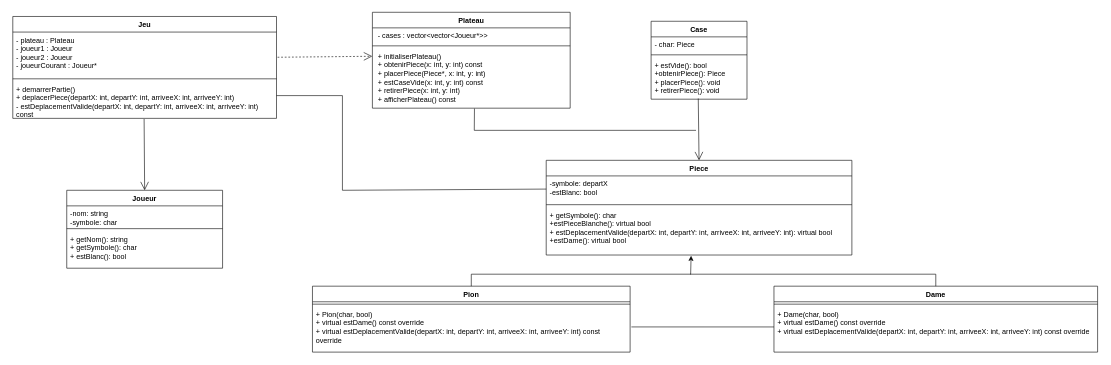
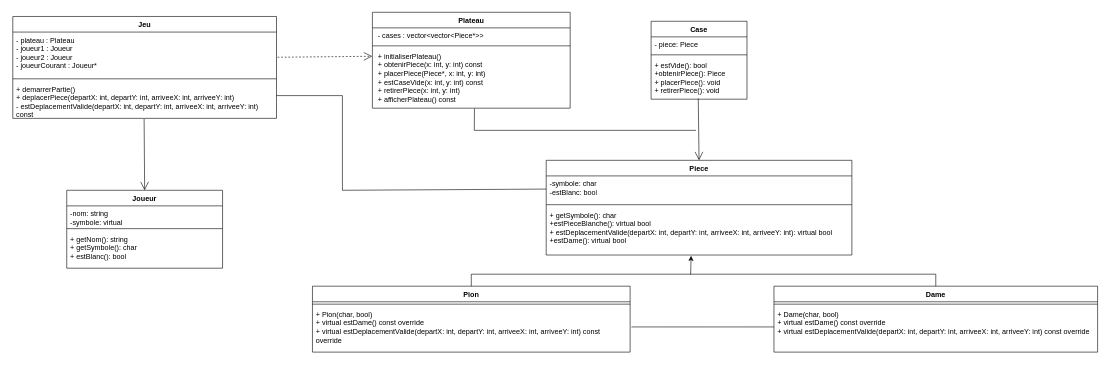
  <mxCell id="0" />
  <mxCell id="1" parent="0" />
  <mxCell id="2" value="Jeu" style="swimlane;fontStyle=1;align=center;verticalAlign=top;childLayout=stackLayout;horizontal=1;startSize=26;horizontalStack=0;resizeParent=1;resizeParentMax=0;resizeLast=0;collapsible=1;marginBottom=0;whiteSpace=wrap;html=1;" parent="1" vertex="1"><mxGeometry x="20" y="27" width="440" height="170" as="geometry" /></mxCell>
  <mxCell id="3" value="- plateau : Plateau&amp;nbsp;&amp;nbsp;&amp;nbsp;&amp;nbsp;&amp;nbsp;&amp;nbsp;&amp;nbsp;&amp;nbsp;&amp;nbsp;&amp;nbsp;&amp;nbsp;&amp;nbsp;&amp;nbsp;&amp;nbsp;&amp;nbsp;&amp;nbsp;&amp;nbsp;&amp;nbsp;&amp;nbsp; &lt;br&gt;- joueur1 : Joueur&amp;nbsp;&amp;nbsp;&amp;nbsp;&amp;nbsp;&amp;nbsp;&amp;nbsp;&amp;nbsp;&amp;nbsp;&amp;nbsp;&amp;nbsp;&amp;nbsp;&amp;nbsp;&amp;nbsp;&amp;nbsp;&amp;nbsp;&amp;nbsp;&amp;nbsp;&amp;nbsp;&amp;nbsp;&amp;nbsp; &lt;br&gt;- joueur2 : Joueur&amp;nbsp;&amp;nbsp;&amp;nbsp;&amp;nbsp;&amp;nbsp;&amp;nbsp;&amp;nbsp;&amp;nbsp;&amp;nbsp;&amp;nbsp;&amp;nbsp;&amp;nbsp;&amp;nbsp;&amp;nbsp;&amp;nbsp;&amp;nbsp;&amp;nbsp;&amp;nbsp;&amp;nbsp;&amp;nbsp; &lt;br&gt;- joueurCourant : Joueur*&amp;nbsp; " style="text;strokeColor=none;fillColor=none;align=left;verticalAlign=top;spacingLeft=4;spacingRight=4;overflow=hidden;rotatable=0;points=[[0,0.5],[1,0.5]];portConstraint=eastwest;whiteSpace=wrap;html=1;" parent="2" vertex="1"><mxGeometry y="26" width="440" height="74" as="geometry" /></mxCell>
  <mxCell id="4" value="" style="line;strokeWidth=1;fillColor=none;align=left;verticalAlign=middle;spacingTop=-1;spacingLeft=3;spacingRight=3;rotatable=0;labelPosition=right;points=[];portConstraint=eastwest;strokeColor=inherit;" parent="2" vertex="1"><mxGeometry y="100" width="440" height="8" as="geometry" /></mxCell>
  <mxCell id="5" value="+ demarrerPartie()&amp;nbsp;&amp;nbsp;&amp;nbsp;&amp;nbsp;&amp;nbsp;&amp;nbsp;&amp;nbsp;&amp;nbsp;&amp;nbsp;&amp;nbsp;&amp;nbsp;&amp;nbsp;&amp;nbsp;&amp;nbsp;&amp;nbsp;&amp;nbsp;&amp;nbsp;&amp;nbsp;&amp;nbsp;&amp;nbsp; &lt;br&gt;+ deplacerPiece(departX: int, departY: int, arriveeX: int, arriveeY: int)&amp;nbsp;&amp;nbsp;&amp;nbsp; &lt;br&gt;- estDeplacementValide(departX: int, departY: int, arriveeX: int, arriveeY: int) const " style="text;strokeColor=none;fillColor=none;align=left;verticalAlign=top;spacingLeft=4;spacingRight=4;overflow=hidden;rotatable=0;points=[[0,0.5],[1,0.5]];portConstraint=eastwest;whiteSpace=wrap;html=1;" parent="2" vertex="1"><mxGeometry y="108" width="440" height="62" as="geometry" /></mxCell>
  <mxCell id="6" value="Plateau" style="swimlane;fontStyle=1;align=center;verticalAlign=top;childLayout=stackLayout;horizontal=1;startSize=26;horizontalStack=0;resizeParent=1;resizeParentMax=0;resizeLast=0;collapsible=1;marginBottom=0;whiteSpace=wrap;html=1;" parent="1" vertex="1"><mxGeometry x="620" y="20" width="330" height="160" as="geometry" /></mxCell>
- <mxCell id="7" value="&amp;nbsp;- cases : vector&amp;lt;vector&amp;lt;Joueur*&amp;gt;&amp;gt;" style="text;strokeColor=none;fillColor=none;align=left;verticalAlign=top;spacingLeft=4;spacingRight=4;overflow=hidden;rotatable=0;points=[[0,0.5],[1,0.5]];portConstraint=eastwest;whiteSpace=wrap;html=1;" parent="6" vertex="1"><mxGeometry y="26" width="330" height="26" as="geometry" /></mxCell>
+ <mxCell id="7" value="&amp;nbsp;- cases : vector&amp;lt;vector&amp;lt;Piece*&amp;gt;&amp;gt;" style="text;strokeColor=none;fillColor=none;align=left;verticalAlign=top;spacingLeft=4;spacingRight=4;overflow=hidden;rotatable=0;points=[[0,0.5],[1,0.5]];portConstraint=eastwest;whiteSpace=wrap;html=1;" parent="6" vertex="1"><mxGeometry y="26" width="330" height="26" as="geometry" /></mxCell>
  <mxCell id="8" value="" style="line;strokeWidth=1;fillColor=none;align=left;verticalAlign=middle;spacingTop=-1;spacingLeft=3;spacingRight=3;rotatable=0;labelPosition=right;points=[];portConstraint=eastwest;strokeColor=inherit;" parent="6" vertex="1"><mxGeometry y="52" width="330" height="8" as="geometry" /></mxCell>
  <mxCell id="9" value="&amp;nbsp;+ initialiserPlateau()&amp;nbsp;&amp;nbsp;&amp;nbsp;&amp;nbsp;&amp;nbsp;&amp;nbsp;&amp;nbsp;&amp;nbsp;&amp;nbsp;&amp;nbsp;&amp;nbsp;&amp;nbsp;&amp;nbsp;&amp;nbsp;&amp;nbsp;&amp;nbsp; &lt;br&gt;&amp;nbsp;+ obtenirPiece(x: int, y: int) const&amp;nbsp;&amp;nbsp;&amp;nbsp;&amp;nbsp;&amp;nbsp;&amp;nbsp;&amp;nbsp;&amp;nbsp; &lt;br&gt;&amp;nbsp;+ placerPiece(Piece*,&amp;nbsp;x: int, y: int)&amp;nbsp;&amp;nbsp;&amp;nbsp;&amp;nbsp;&amp;nbsp;&amp;nbsp;&amp;nbsp; &lt;br&gt;&amp;nbsp;+ estCaseVide(x: int, y: int) const&amp;nbsp;&amp;nbsp;&amp;nbsp;&amp;nbsp;&amp;nbsp;&amp;nbsp;&amp;nbsp;&amp;nbsp;&amp;nbsp; &lt;br&gt;&amp;nbsp;+ retirerPiece(x: int, y: int)&amp;nbsp;&amp;nbsp;&amp;nbsp;&amp;nbsp;&amp;nbsp;&amp;nbsp;&amp;nbsp;&amp;nbsp;&amp;nbsp;&amp;nbsp;&amp;nbsp;&amp;nbsp;&amp;nbsp;&amp;nbsp; &lt;br&gt;&amp;nbsp;+ afficherPlateau() const " style="text;strokeColor=none;fillColor=none;align=left;verticalAlign=top;spacingLeft=4;spacingRight=4;overflow=hidden;rotatable=0;points=[[0,0.5],[1,0.5]];portConstraint=eastwest;whiteSpace=wrap;html=1;" parent="6" vertex="1"><mxGeometry y="60" width="330" height="100" as="geometry" /></mxCell>
  <mxCell id="10" value="Piece" style="swimlane;fontStyle=1;align=center;verticalAlign=top;childLayout=stackLayout;horizontal=1;startSize=26;horizontalStack=0;resizeParent=1;resizeParentMax=0;resizeLast=0;collapsible=1;marginBottom=0;whiteSpace=wrap;html=1;" parent="1" vertex="1"><mxGeometry x="910" y="267" width="510" height="158" as="geometry" /></mxCell>
- <mxCell id="11" value="&lt;div&gt;-symbole: departX&lt;/div&gt;&lt;div&gt;-estBlanc: bool&lt;br&gt;&lt;/div&gt;" style="text;strokeColor=none;fillColor=none;align=left;verticalAlign=top;spacingLeft=4;spacingRight=4;overflow=hidden;rotatable=0;points=[[0,0.5],[1,0.5]];portConstraint=eastwest;whiteSpace=wrap;html=1;" parent="10" vertex="1"><mxGeometry y="26" width="510" height="44" as="geometry" /></mxCell>
+ <mxCell id="11" value="&lt;div&gt;-symbole: char&lt;/div&gt;&lt;div&gt;-estBlanc: bool&lt;br&gt;&lt;/div&gt;" style="text;strokeColor=none;fillColor=none;align=left;verticalAlign=top;spacingLeft=4;spacingRight=4;overflow=hidden;rotatable=0;points=[[0,0.5],[1,0.5]];portConstraint=eastwest;whiteSpace=wrap;html=1;" parent="10" vertex="1"><mxGeometry y="26" width="510" height="44" as="geometry" /></mxCell>
  <mxCell id="12" value="" style="line;strokeWidth=1;fillColor=none;align=left;verticalAlign=middle;spacingTop=-1;spacingLeft=3;spacingRight=3;rotatable=0;labelPosition=right;points=[];portConstraint=eastwest;strokeColor=inherit;" parent="10" vertex="1"><mxGeometry y="70" width="510" height="8" as="geometry" /></mxCell>
  <mxCell id="13" value="&lt;div&gt;+ getSymbole(): char&lt;/div&gt;&lt;div&gt;+estPieceBlanche(): virtual bool&lt;/div&gt;&lt;div&gt;+ estDeplacementValide(departX: int, departY: int, arriveeX: int, arriveeY: int): virtual bool&lt;/div&gt;&lt;div&gt;+estDame(): virtual bool&lt;br&gt; &lt;/div&gt;" style="text;strokeColor=none;fillColor=none;align=left;verticalAlign=top;spacingLeft=4;spacingRight=4;overflow=hidden;rotatable=0;points=[[0,0.5],[1,0.5]];portConstraint=eastwest;whiteSpace=wrap;html=1;" parent="10" vertex="1"><mxGeometry y="78" width="510" height="80" as="geometry" /></mxCell>
  <mxCell id="14" value="Joueur" style="swimlane;fontStyle=1;align=center;verticalAlign=top;childLayout=stackLayout;horizontal=1;startSize=26;horizontalStack=0;resizeParent=1;resizeParentMax=0;resizeLast=0;collapsible=1;marginBottom=0;whiteSpace=wrap;html=1;" parent="1" vertex="1"><mxGeometry x="110" y="317" width="260" height="130" as="geometry" /></mxCell>
- <mxCell id="15" value="&lt;div&gt;-nom: string&lt;/div&gt;&lt;div&gt;-symbole: char&lt;br&gt; &lt;/div&gt;" style="text;strokeColor=none;fillColor=none;align=left;verticalAlign=top;spacingLeft=4;spacingRight=4;overflow=hidden;rotatable=0;points=[[0,0.5],[1,0.5]];portConstraint=eastwest;whiteSpace=wrap;html=1;" parent="14" vertex="1"><mxGeometry y="26" width="260" height="34" as="geometry" /></mxCell>
+ <mxCell id="15" value="&lt;div&gt;-nom: string&lt;/div&gt;&lt;div&gt;-symbole: virtual&lt;br&gt; &lt;/div&gt;" style="text;strokeColor=none;fillColor=none;align=left;verticalAlign=top;spacingLeft=4;spacingRight=4;overflow=hidden;rotatable=0;points=[[0,0.5],[1,0.5]];portConstraint=eastwest;whiteSpace=wrap;html=1;" parent="14" vertex="1"><mxGeometry y="26" width="260" height="34" as="geometry" /></mxCell>
  <mxCell id="16" value="" style="line;strokeWidth=1;fillColor=none;align=left;verticalAlign=middle;spacingTop=-1;spacingLeft=3;spacingRight=3;rotatable=0;labelPosition=right;points=[];portConstraint=eastwest;strokeColor=inherit;" parent="14" vertex="1"><mxGeometry y="60" width="260" height="8" as="geometry" /></mxCell>
  <mxCell id="17" value="+ getNom(): string&lt;br&gt;+ getSymbole(): char&lt;br&gt;+ estBlanc(): bool" style="text;strokeColor=none;fillColor=none;align=left;verticalAlign=top;spacingLeft=4;spacingRight=4;overflow=hidden;rotatable=0;points=[[0,0.5],[1,0.5]];portConstraint=eastwest;whiteSpace=wrap;html=1;" parent="14" vertex="1"><mxGeometry y="68" width="260" height="62" as="geometry" /></mxCell>
  <mxCell id="18" value="Case" style="swimlane;fontStyle=1;align=center;verticalAlign=top;childLayout=stackLayout;horizontal=1;startSize=26;horizontalStack=0;resizeParent=1;resizeParentMax=0;resizeLast=0;collapsible=1;marginBottom=0;whiteSpace=wrap;html=1;" vertex="1" parent="1"><mxGeometry x="1085" y="35" width="160" height="130" as="geometry" /></mxCell>
- <mxCell id="19" value="- char: Piece" style="text;strokeColor=none;fillColor=none;align=left;verticalAlign=top;spacingLeft=4;spacingRight=4;overflow=hidden;rotatable=0;points=[[0,0.5],[1,0.5]];portConstraint=eastwest;whiteSpace=wrap;html=1;" vertex="1" parent="18"><mxGeometry y="26" width="160" height="26" as="geometry" /></mxCell>
+ <mxCell id="19" value="- piece: Piece" style="text;strokeColor=none;fillColor=none;align=left;verticalAlign=top;spacingLeft=4;spacingRight=4;overflow=hidden;rotatable=0;points=[[0,0.5],[1,0.5]];portConstraint=eastwest;whiteSpace=wrap;html=1;" vertex="1" parent="18"><mxGeometry y="26" width="160" height="26" as="geometry" /></mxCell>
  <mxCell id="20" value="" style="line;strokeWidth=1;fillColor=none;align=left;verticalAlign=middle;spacingTop=-1;spacingLeft=3;spacingRight=3;rotatable=0;labelPosition=right;points=[];portConstraint=eastwest;strokeColor=inherit;" vertex="1" parent="18"><mxGeometry y="52" width="160" height="8" as="geometry" /></mxCell>
  <mxCell id="21" value="&lt;div&gt;+ estVide(): bool&lt;/div&gt;&lt;div&gt;+obtenirPiece(): Piece&lt;/div&gt;&lt;div&gt;+ placerPiece(): void&lt;/div&gt;&lt;div&gt;+ retirerPiece(): void&lt;br&gt;&lt;/div&gt;" style="text;strokeColor=none;fillColor=none;align=left;verticalAlign=top;spacingLeft=4;spacingRight=4;overflow=hidden;rotatable=0;points=[[0,0.5],[1,0.5]];portConstraint=eastwest;whiteSpace=wrap;html=1;" vertex="1" parent="18"><mxGeometry y="60" width="160" height="70" as="geometry" /></mxCell>
  <mxCell id="22" value="Pion" style="swimlane;fontStyle=1;align=center;verticalAlign=top;childLayout=stackLayout;horizontal=1;startSize=26;horizontalStack=0;resizeParent=1;resizeParentMax=0;resizeLast=0;collapsible=1;marginBottom=0;whiteSpace=wrap;html=1;" vertex="1" parent="1"><mxGeometry x="520" y="477" width="530" height="110" as="geometry" /></mxCell>
  <mxCell id="23" value="" style="line;strokeWidth=1;fillColor=none;align=left;verticalAlign=middle;spacingTop=-1;spacingLeft=3;spacingRight=3;rotatable=0;labelPosition=right;points=[];portConstraint=eastwest;strokeColor=inherit;" vertex="1" parent="22"><mxGeometry y="26" width="530" height="8" as="geometry" /></mxCell>
  <mxCell id="24" value="+ Pion(char, bool)&amp;nbsp;&amp;nbsp;&amp;nbsp;&amp;nbsp;&amp;nbsp;&amp;nbsp;&amp;nbsp;&amp;nbsp;&amp;nbsp;&amp;nbsp;&amp;nbsp;&amp;nbsp;&amp;nbsp;&amp;nbsp;&amp;nbsp;&amp;nbsp;&amp;nbsp;&amp;nbsp;&amp;nbsp;&amp;nbsp; &lt;br&gt;+ virtual estDame() const override&amp;nbsp;&amp;nbsp;&amp;nbsp;&amp;nbsp; &lt;br&gt;+ virtual estDeplacementValide(departX: int, departY: int, arriveeX: int, arriveeY: int) const override " style="text;strokeColor=none;fillColor=none;align=left;verticalAlign=top;spacingLeft=4;spacingRight=4;overflow=hidden;rotatable=0;points=[[0,0.5],[1,0.5]];portConstraint=eastwest;whiteSpace=wrap;html=1;" vertex="1" parent="22"><mxGeometry y="34" width="530" height="76" as="geometry" /></mxCell>
  <mxCell id="25" value="Dame" style="swimlane;fontStyle=1;align=center;verticalAlign=top;childLayout=stackLayout;horizontal=1;startSize=26;horizontalStack=0;resizeParent=1;resizeParentMax=0;resizeLast=0;collapsible=1;marginBottom=0;whiteSpace=wrap;html=1;" vertex="1" parent="1"><mxGeometry x="1290" y="477" width="540" height="110" as="geometry" /></mxCell>
  <mxCell id="26" value="" style="line;strokeWidth=1;fillColor=none;align=left;verticalAlign=middle;spacingTop=-1;spacingLeft=3;spacingRight=3;rotatable=0;labelPosition=right;points=[];portConstraint=eastwest;strokeColor=inherit;" vertex="1" parent="25"><mxGeometry y="26" width="540" height="8" as="geometry" /></mxCell>
  <mxCell id="27" value="+ Dame(char, bool)&amp;nbsp;&amp;nbsp;&amp;nbsp;&amp;nbsp;&amp;nbsp;&amp;nbsp;&amp;nbsp;&amp;nbsp;&amp;nbsp;&amp;nbsp;&amp;nbsp;&amp;nbsp;&amp;nbsp;&amp;nbsp;&amp;nbsp;&amp;nbsp;&amp;nbsp;&amp;nbsp;&amp;nbsp;&amp;nbsp; &lt;br&gt;+ virtual estDame() const override&amp;nbsp;&amp;nbsp;&amp;nbsp;&amp;nbsp; &lt;br&gt;+ virtual estDeplacementValide(departX: int, departY: int, arriveeX: int, arriveeY: int) const override" style="text;strokeColor=none;fillColor=none;align=left;verticalAlign=top;spacingLeft=4;spacingRight=4;overflow=hidden;rotatable=0;points=[[0,0.5],[1,0.5]];portConstraint=eastwest;whiteSpace=wrap;html=1;" vertex="1" parent="25"><mxGeometry y="34" width="540" height="76" as="geometry" /></mxCell>
  <mxCell id="28" value="" style="endArrow=open;endFill=1;endSize=12;html=1;rounded=0;exitX=0.498;exitY=1.017;exitDx=0;exitDy=0;exitPerimeter=0;entryX=0.5;entryY=0;entryDx=0;entryDy=0;" edge="1" parent="1" source="5" target="14"><mxGeometry width="160" relative="1" as="geometry"><mxPoint x="170" y="337" as="sourcePoint" /><mxPoint x="330" y="337" as="targetPoint" /></mxGeometry></mxCell>
  <mxCell id="29" value="" style="endArrow=classic;html=1;rounded=0;exitX=0.5;exitY=0;exitDx=0;exitDy=0;entryX=0.474;entryY=1.015;entryDx=0;entryDy=0;entryPerimeter=0;" edge="1" parent="1" source="22" target="13"><mxGeometry width="50" height="50" relative="1" as="geometry"><mxPoint x="1030" y="467" as="sourcePoint" /><mxPoint x="1080" y="417" as="targetPoint" /><Array as="points"><mxPoint x="785" y="457" /><mxPoint x="1151" y="457" /></Array></mxGeometry></mxCell>
  <mxCell id="30" value="" style="endArrow=none;html=1;rounded=0;exitX=0.5;exitY=0;exitDx=0;exitDy=0;" edge="1" parent="1" source="25"><mxGeometry width="50" height="50" relative="1" as="geometry"><mxPoint x="1240" y="477" as="sourcePoint" /><mxPoint x="1150" y="457" as="targetPoint" /><Array as="points"><mxPoint x="1560" y="457" /></Array></mxGeometry></mxCell>
  <mxCell id="31" value="" style="endArrow=none;html=1;rounded=0;exitX=1.004;exitY=0.447;exitDx=0;exitDy=0;exitPerimeter=0;" edge="1" parent="1" source="24"><mxGeometry width="50" height="50" relative="1" as="geometry"><mxPoint x="1060" y="517" as="sourcePoint" /><mxPoint x="1290" y="545" as="targetPoint" /></mxGeometry></mxCell>
  <mxCell id="32" value="" style="endArrow=open;endFill=1;endSize=12;html=1;rounded=0;exitX=0.492;exitY=0.983;exitDx=0;exitDy=0;exitPerimeter=0;entryX=0.5;entryY=0;entryDx=0;entryDy=0;" edge="1" parent="1" source="21" target="10"><mxGeometry width="160" relative="1" as="geometry"><mxPoint x="930" y="147" as="sourcePoint" /><mxPoint x="1090" y="147" as="targetPoint" /></mxGeometry></mxCell>
  <mxCell id="33" value="" style="endArrow=none;html=1;rounded=0;exitX=1;exitY=0.5;exitDx=0;exitDy=0;entryX=0;entryY=0.5;entryDx=0;entryDy=0;" edge="1" parent="1" target="11"><mxGeometry width="50" height="50" relative="1" as="geometry"><mxPoint x="460" y="159" as="sourcePoint" /><mxPoint x="616" y="157" as="targetPoint" /><Array as="points"><mxPoint x="570" y="159" /><mxPoint x="570" y="317" /></Array></mxGeometry></mxCell>
  <mxCell id="34" value="" style="endArrow=none;html=1;rounded=0;entryX=0.516;entryY=1.007;entryDx=0;entryDy=0;entryPerimeter=0;" edge="1" parent="1" target="9"><mxGeometry width="50" height="50" relative="1" as="geometry"><mxPoint x="1160" y="217" as="sourcePoint" /><mxPoint x="880" y="227" as="targetPoint" /><Array as="points"><mxPoint x="790" y="217" /></Array></mxGeometry></mxCell>
  <mxCell id="35" value="" style="endArrow=open;endSize=12;dashed=1;html=1;rounded=0;exitX=1.004;exitY=0.568;exitDx=0;exitDy=0;exitPerimeter=0;entryX=-0.001;entryY=0.134;entryDx=0;entryDy=0;entryPerimeter=0;" edge="1" parent="1" source="3" target="9"><mxGeometry width="160" relative="1" as="geometry"><mxPoint x="570" y="97" as="sourcePoint" /><mxPoint x="730" y="97" as="targetPoint" /></mxGeometry></mxCell>
